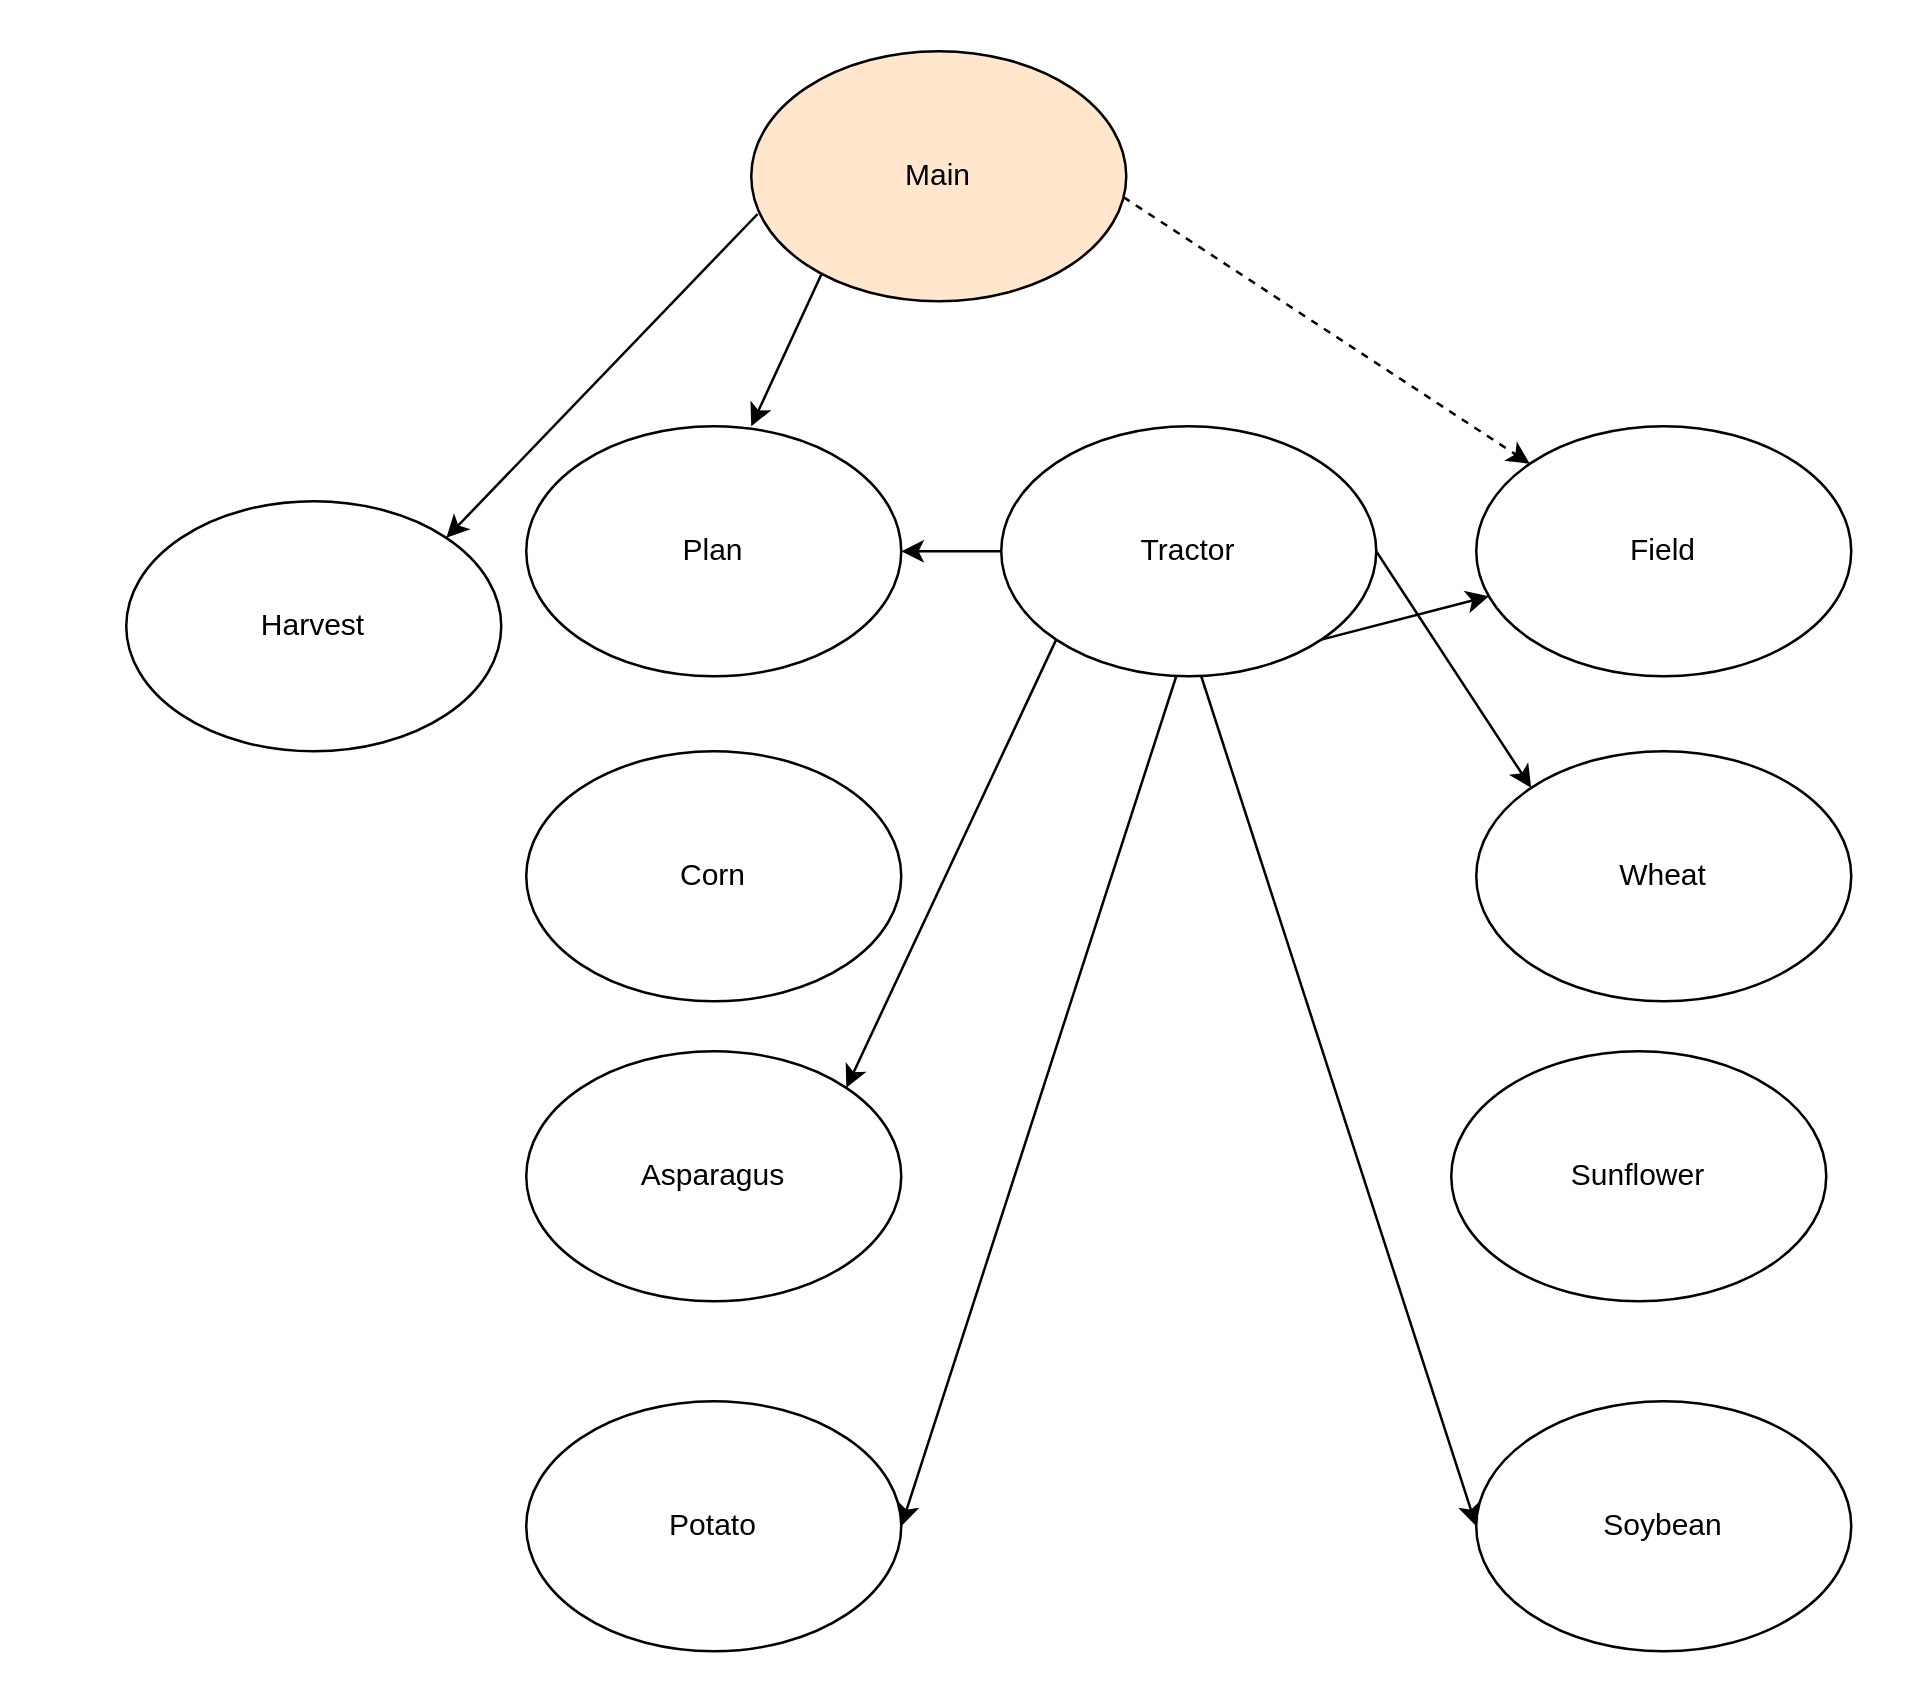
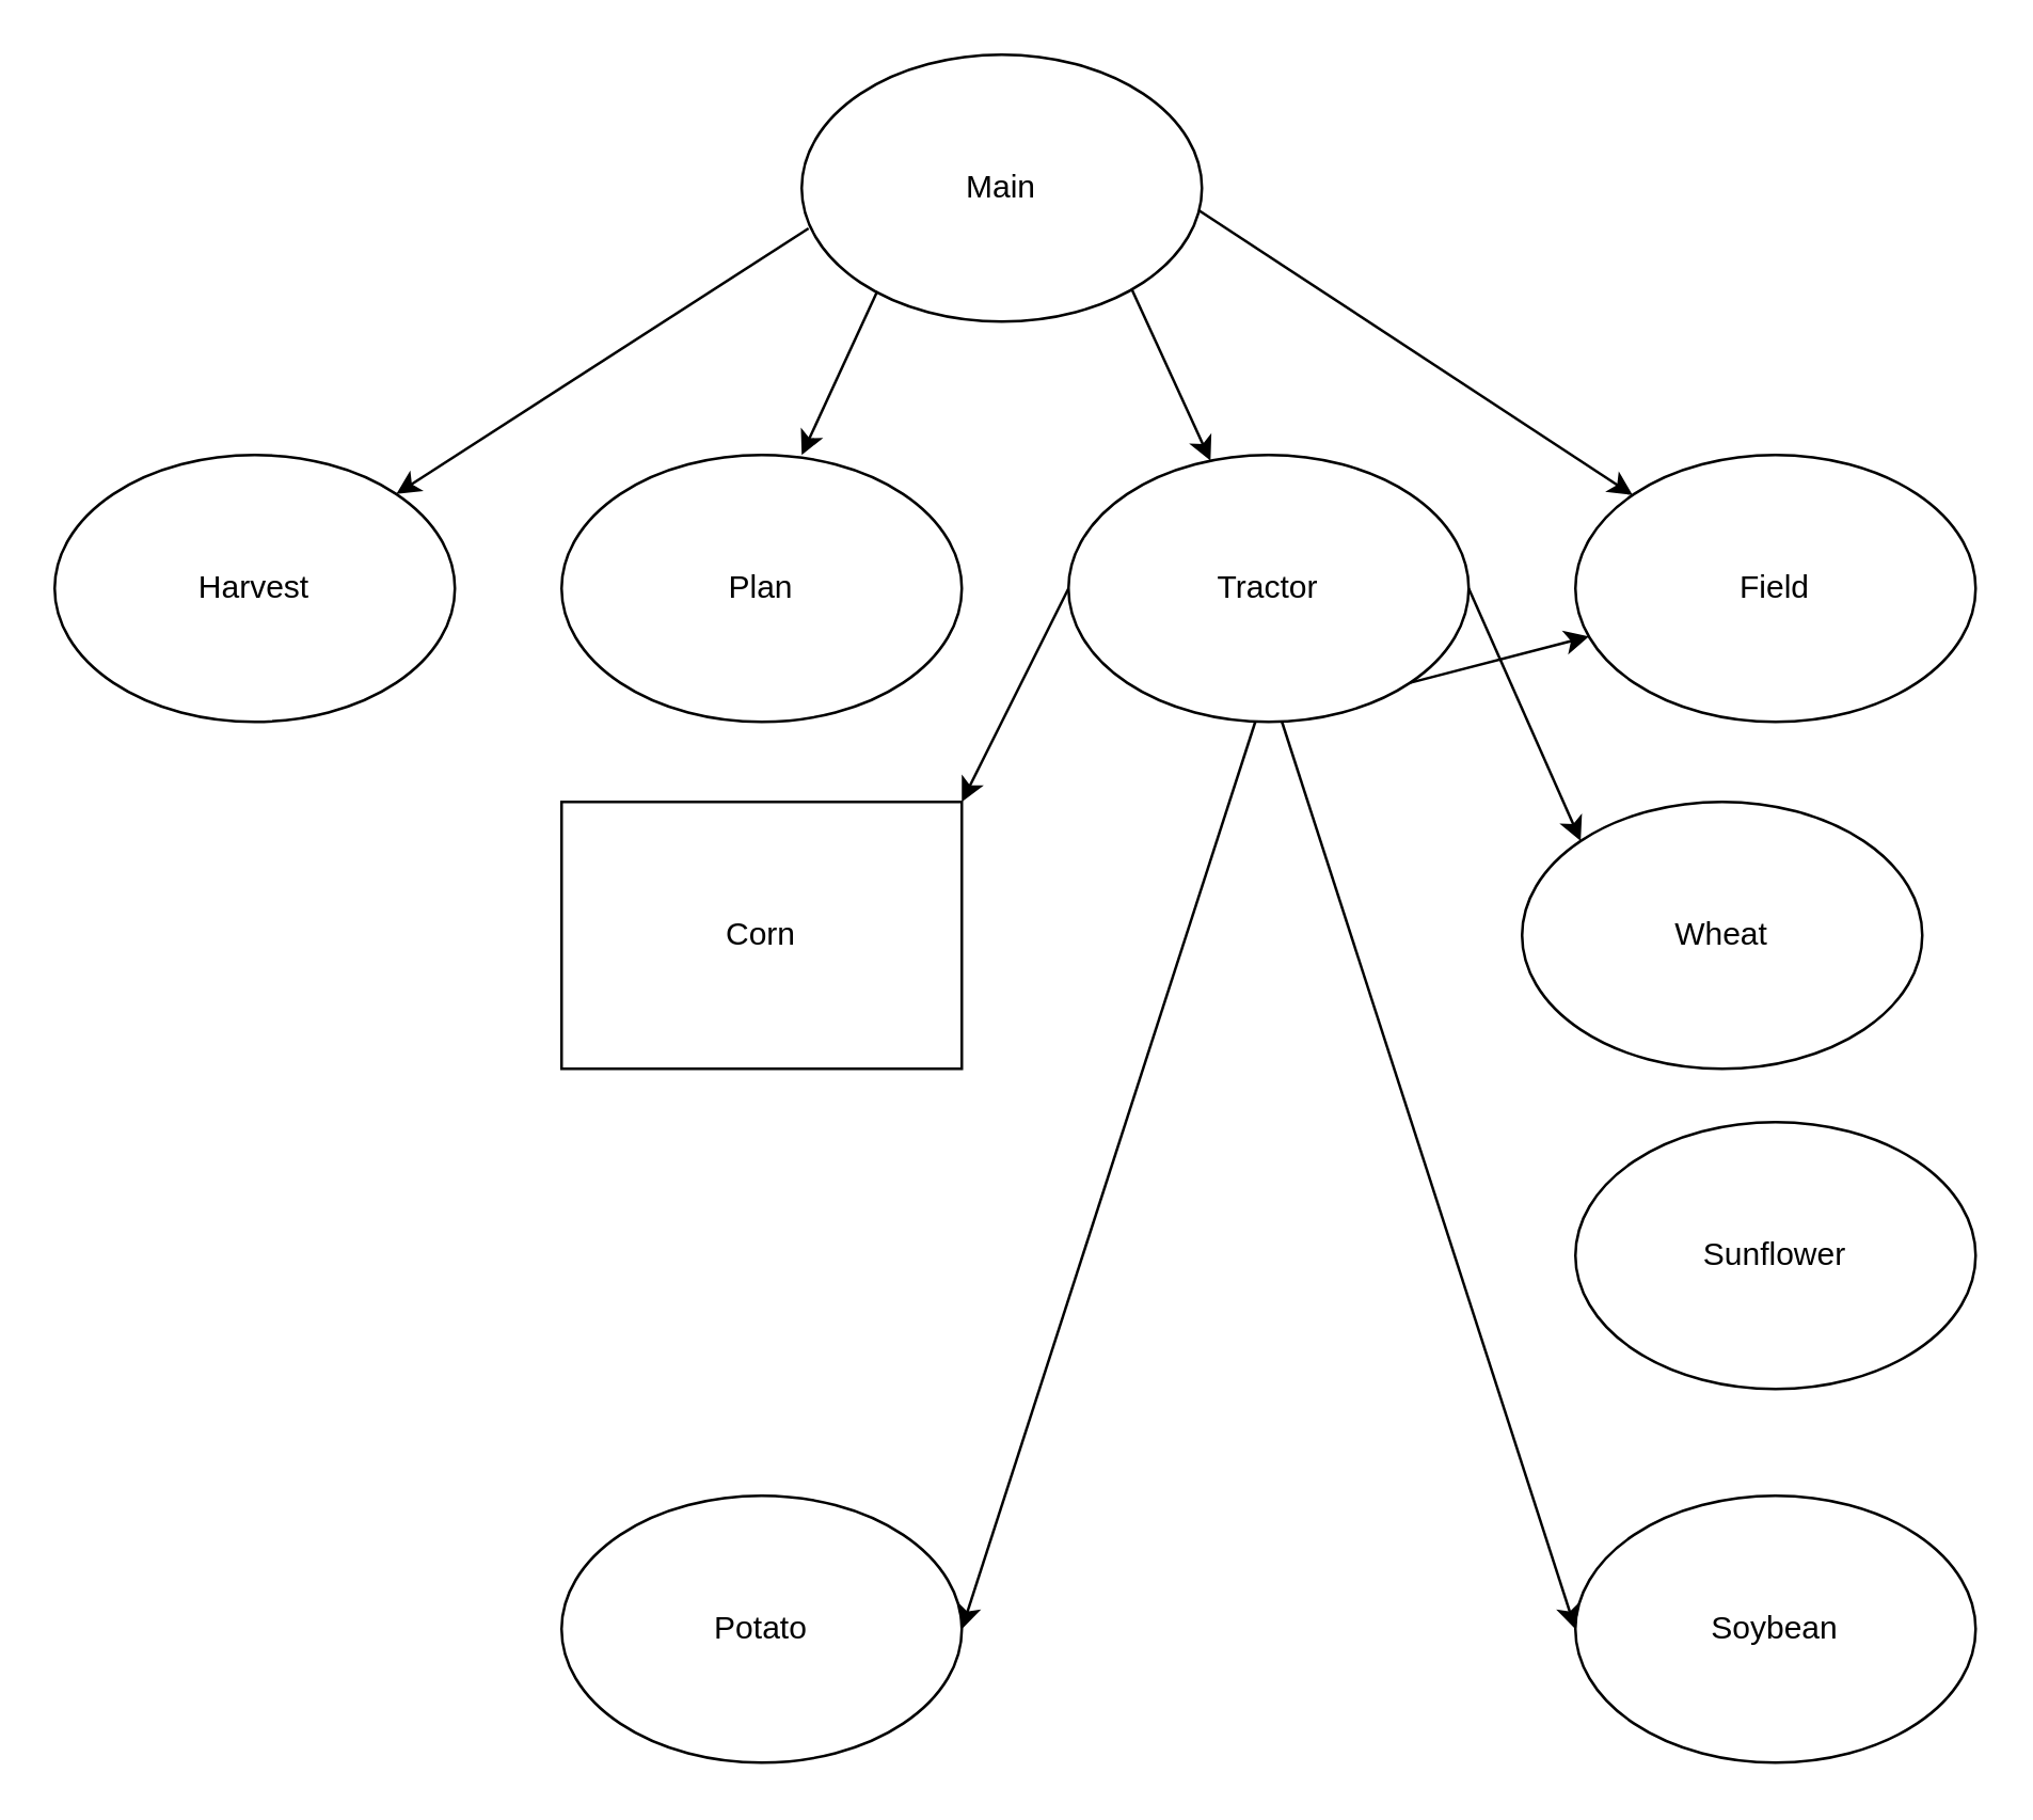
  <mxCell id="0" />
  <mxCell id="1" parent="0" />
  <mxCell id="2" value="Field" style="ellipse;whiteSpace=wrap;html=1;" vertex="1" parent="1"><mxGeometry x="590" y="170" width="150" height="100" as="geometry" /></mxCell>
  <mxCell id="3" value="Tractor" style="ellipse;whiteSpace=wrap;html=1;" vertex="1" parent="1"><mxGeometry x="400" y="170" width="150" height="100" as="geometry" /></mxCell>
  <mxCell id="4" value="Plan" style="ellipse;whiteSpace=wrap;html=1;" vertex="1" parent="1"><mxGeometry x="210" y="170" width="150" height="100" as="geometry" /></mxCell>
- <mxCell id="5" value="Harvest" style="ellipse;whiteSpace=wrap;html=1;" vertex="1" parent="1"><mxGeometry x="50" y="200" width="150" height="100" as="geometry" /></mxCell>
- <mxCell id="6" value="Main" style="ellipse;whiteSpace=wrap;html=1;fillColor=#ffe6cc;" vertex="1" parent="1"><mxGeometry x="300" y="20" width="150" height="100" as="geometry" /></mxCell>
- <mxCell id="8" value="" style="endArrow=classic;html=1;exitX=0.992;exitY=0.583;exitDx=0;exitDy=0;exitPerimeter=0;dashed=1;" edge="1" parent="1" source="6" target="2"><mxGeometry width="50" height="50" relative="1" as="geometry"><mxPoint x="550" y="140" as="sourcePoint" /><mxPoint x="600" y="90" as="targetPoint" /></mxGeometry></mxCell>
+ <mxCell id="5" value="Harvest" style="ellipse;whiteSpace=wrap;html=1;" vertex="1" parent="1"><mxGeometry x="20" y="170" width="150" height="100" as="geometry" /></mxCell>
+ <mxCell id="6" value="Main" style="ellipse;whiteSpace=wrap;html=1;" vertex="1" parent="1"><mxGeometry x="300" y="20" width="150" height="100" as="geometry" /></mxCell>
+ <mxCell id="7" value="" style="endArrow=classic;html=1;exitX=0.825;exitY=0.88;exitDx=0;exitDy=0;exitPerimeter=0;" edge="1" parent="1" source="6" target="3"><mxGeometry width="50" height="50" relative="1" as="geometry"><mxPoint x="430" y="110" as="sourcePoint" /><mxPoint x="600" y="310" as="targetPoint" /></mxGeometry></mxCell>
+ <mxCell id="8" value="" style="endArrow=classic;html=1;exitX=0.992;exitY=0.583;exitDx=0;exitDy=0;exitPerimeter=0;" edge="1" parent="1" source="6" target="2"><mxGeometry width="50" height="50" relative="1" as="geometry"><mxPoint x="550" y="140" as="sourcePoint" /><mxPoint x="600" y="90" as="targetPoint" /></mxGeometry></mxCell>
  <mxCell id="9" value="" style="endArrow=classic;html=1;exitX=0.189;exitY=0.886;exitDx=0;exitDy=0;exitPerimeter=0;" edge="1" parent="1" source="6"><mxGeometry width="50" height="50" relative="1" as="geometry"><mxPoint x="360" y="200" as="sourcePoint" /><mxPoint x="300" y="170" as="targetPoint" /></mxGeometry></mxCell>
  <mxCell id="10" value="" style="endArrow=classic;html=1;exitX=0.017;exitY=0.651;exitDx=0;exitDy=0;exitPerimeter=0;entryX=1;entryY=0;entryDx=0;entryDy=0;" edge="1" parent="1" source="6" target="5"><mxGeometry width="50" height="50" relative="1" as="geometry"><mxPoint x="360" y="200" as="sourcePoint" /><mxPoint x="150" y="180" as="targetPoint" /></mxGeometry></mxCell>
  <mxCell id="11" value="Potato" style="ellipse;whiteSpace=wrap;html=1;" vertex="1" parent="1"><mxGeometry x="210" y="560" width="150" height="100" as="geometry" /></mxCell>
- <mxCell id="12" value="Asparagus" style="ellipse;whiteSpace=wrap;html=1;" vertex="1" parent="1"><mxGeometry x="210" y="420" width="150" height="100" as="geometry" /></mxCell>
- <mxCell id="13" value="Corn" style="ellipse;whiteSpace=wrap;html=1;" vertex="1" parent="1"><mxGeometry x="210" y="300" width="150" height="100" as="geometry" /></mxCell>
- <mxCell id="14" value="Sunflower" style="ellipse;whiteSpace=wrap;html=1;" vertex="1" parent="1"><mxGeometry x="580" y="420" width="150" height="100" as="geometry" /></mxCell>
- <mxCell id="15" value="Wheat" style="ellipse;whiteSpace=wrap;html=1;" vertex="1" parent="1"><mxGeometry x="590" y="300" width="150" height="100" as="geometry" /></mxCell>
+ <mxCell id="13" value="Corn" style="whiteSpace=wrap;html=1;rounded=0;" vertex="1" parent="1"><mxGeometry x="210" y="300" width="150" height="100" as="geometry" /></mxCell>
+ <mxCell id="14" value="Sunflower" style="ellipse;whiteSpace=wrap;html=1;" vertex="1" parent="1"><mxGeometry x="590" y="420" width="150" height="100" as="geometry" /></mxCell>
+ <mxCell id="15" value="Wheat" style="ellipse;whiteSpace=wrap;html=1;" vertex="1" parent="1"><mxGeometry x="570" y="300" width="150" height="100" as="geometry" /></mxCell>
  <mxCell id="16" value="Soybean" style="ellipse;whiteSpace=wrap;html=1;" vertex="1" parent="1"><mxGeometry x="590" y="560" width="150" height="100" as="geometry" /></mxCell>
- <mxCell id="17" value="" style="endArrow=classic;html=1;exitX=0;exitY=0.5;exitDx=0;exitDy=0;" edge="1" parent="1" source="3" target="4"><mxGeometry width="50" height="50" relative="1" as="geometry"><mxPoint x="470" y="350" as="sourcePoint" /><mxPoint x="410" y="400" as="targetPoint" /></mxGeometry></mxCell>
+ <mxCell id="17" value="" style="endArrow=classic;html=1;entryX=1;entryY=0;entryDx=0;entryDy=0;exitX=0;exitY=0.5;exitDx=0;exitDy=0;" edge="1" parent="1" source="3" target="13"><mxGeometry width="50" height="50" relative="1" as="geometry"><mxPoint x="470" y="350" as="sourcePoint" /><mxPoint x="410" y="400" as="targetPoint" /></mxGeometry></mxCell>
  <mxCell id="18" value="" style="endArrow=classic;html=1;entryX=0;entryY=0;entryDx=0;entryDy=0;exitX=1;exitY=0.5;exitDx=0;exitDy=0;" edge="1" parent="1" source="3" target="15"><mxGeometry width="50" height="50" relative="1" as="geometry"><mxPoint x="470" y="350" as="sourcePoint" /><mxPoint x="410" y="310" as="targetPoint" /></mxGeometry></mxCell>
- <mxCell id="19" value="" style="endArrow=classic;html=1;entryX=1;entryY=0;entryDx=0;entryDy=0;exitX=0;exitY=1;exitDx=0;exitDy=0;" edge="1" parent="1" source="3" target="12"><mxGeometry width="50" height="50" relative="1" as="geometry"><mxPoint x="470" y="470" as="sourcePoint" /><mxPoint x="410" y="400" as="targetPoint" /></mxGeometry></mxCell>
  <mxCell id="20" value="" style="endArrow=classic;html=1;exitX=1;exitY=1;exitDx=0;exitDy=0;" edge="1" parent="1" source="3" target="2"><mxGeometry width="50" height="50" relative="1" as="geometry"><mxPoint x="470" y="470" as="sourcePoint" /><mxPoint x="410" y="400" as="targetPoint" /></mxGeometry></mxCell>
  <mxCell id="21" value="" style="endArrow=classic;html=1;entryX=1;entryY=0.5;entryDx=0;entryDy=0;" edge="1" parent="1" target="11"><mxGeometry width="50" height="50" relative="1" as="geometry"><mxPoint x="470" y="270" as="sourcePoint" /><mxPoint x="410" y="400" as="targetPoint" /></mxGeometry></mxCell>
  <mxCell id="22" value="" style="endArrow=classic;html=1;entryX=0;entryY=0.5;entryDx=0;entryDy=0;" edge="1" parent="1" target="16"><mxGeometry width="50" height="50" relative="1" as="geometry"><mxPoint x="480" y="270" as="sourcePoint" /><mxPoint x="410" y="400" as="targetPoint" /></mxGeometry></mxCell>
